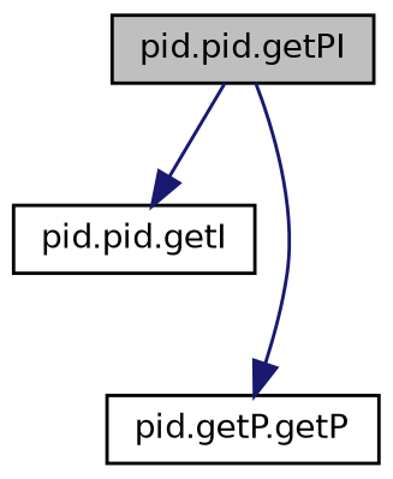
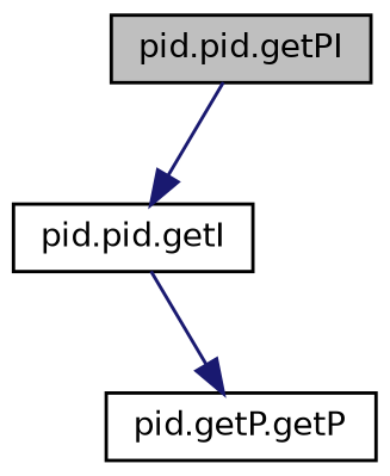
  digraph {
    rankdir=TB
    node [color=black fillcolor=white fontname=Helvetica fontsize=10 shape=record style=filled]
    edge [color=midnightblue fontname=Helvetica fontsize=10 labelfontname=Helvetica labelfontsize=10 style=solid]
    n1 [fillcolor=grey75 fontcolor=black height=0.2 label="pid.pid.getPI" width=0.4]
    n2 [height=0.2 label="pid.pid.getI" width=0.4]
    n3 [height=0.2 label="pid.getP.getP" width=0.4]
    n1 -> n2
-   n1 -> n3
+   n2 -> n3
  }
